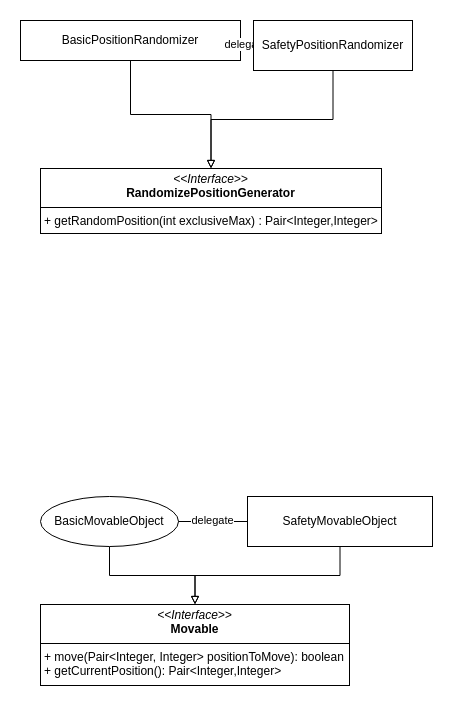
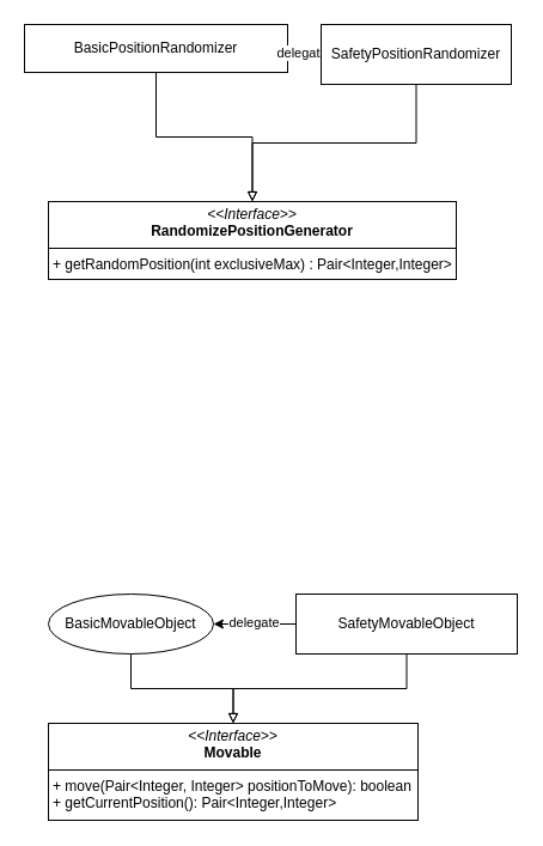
  <mxCell id="0" />
  <mxCell id="1" parent="0" />
  <mxCell id="2" value="&lt;p style=&quot;margin:0px;margin-top:4px;text-align:center;&quot;&gt;&lt;i&gt;&amp;lt;&amp;lt;Interface&amp;gt;&amp;gt;&lt;/i&gt;&lt;br&gt;&lt;b&gt;Movable&lt;/b&gt;&lt;/p&gt;&lt;hr size=&quot;1&quot; style=&quot;border-style:solid;&quot;&gt;&lt;p style=&quot;margin:0px;margin-left:4px;&quot;&gt;+ move(Pair&amp;lt;Integer, Integer&amp;gt; positionToMove): boolean&lt;br&gt;+ getCurrentPosition(): Pair&amp;lt;Integer,Integer&amp;gt;&lt;br&gt;&lt;/p&gt;&lt;hr size=&quot;1&quot; style=&quot;border-style:solid;&quot;&gt;&lt;p style=&quot;margin:0px;margin-left:4px;&quot;&gt;&lt;br&gt;&lt;/p&gt;" style="verticalAlign=top;align=left;overflow=fill;html=1;whiteSpace=wrap;" vertex="1" parent="1"><mxGeometry x="40" y="604" width="309" height="81" as="geometry" /></mxCell>
  <mxCell id="3" style="edgeStyle=orthogonalEdgeStyle;rounded=0;orthogonalLoop=1;jettySize=auto;html=1;exitX=0.5;exitY=1;exitDx=0;exitDy=0;entryX=0.5;entryY=0;entryDx=0;entryDy=0;endArrow=block;endFill=0;" edge="1" parent="1" source="4" target="2"><mxGeometry relative="1" as="geometry" /></mxCell>
  <mxCell id="4" value="BasicMovableObject" style="ellipse;html=1;whiteSpace=wrap;" vertex="1" parent="1"><mxGeometry x="40" y="496" width="138" height="50" as="geometry" /></mxCell>
- <mxCell id="5" style="edgeStyle=orthogonalEdgeStyle;rounded=0;orthogonalLoop=1;jettySize=auto;html=1;exitX=0;exitY=0.5;exitDx=0;exitDy=0;entryX=1;entryY=0.5;entryDx=0;entryDy=0;endArrow=none;" edge="1" parent="1" source="8" target="4"><mxGeometry relative="1" as="geometry" /></mxCell>
+ <mxCell id="5" style="edgeStyle=orthogonalEdgeStyle;rounded=0;orthogonalLoop=1;jettySize=auto;html=1;exitX=0;exitY=0.5;exitDx=0;exitDy=0;entryX=1;entryY=0.5;entryDx=0;entryDy=0;" edge="1" parent="1" source="8" target="4"><mxGeometry relative="1" as="geometry" /></mxCell>
  <mxCell id="6" value="delegate" style="edgeLabel;html=1;align=center;verticalAlign=middle;resizable=0;points=[];" vertex="1" connectable="0" parent="5"><mxGeometry x="0.053" y="-2" relative="1" as="geometry"><mxPoint as="offset" /></mxGeometry></mxCell>
  <mxCell id="7" style="edgeStyle=orthogonalEdgeStyle;rounded=0;orthogonalLoop=1;jettySize=auto;html=1;exitX=0.5;exitY=1;exitDx=0;exitDy=0;entryX=0.5;entryY=0;entryDx=0;entryDy=0;endArrow=block;endFill=0;" edge="1" parent="1" source="8" target="2"><mxGeometry relative="1" as="geometry" /></mxCell>
  <mxCell id="8" value="SafetyMovableObject" style="html=1;whiteSpace=wrap;" vertex="1" parent="1"><mxGeometry x="247" y="496" width="185" height="50" as="geometry" /></mxCell>
  <mxCell id="9" value="&lt;p style=&quot;margin:0px;margin-top:4px;text-align:center;&quot;&gt;&lt;i&gt;&amp;lt;&amp;lt;Interface&amp;gt;&amp;gt;&lt;/i&gt;&lt;br&gt;&lt;b&gt;RandomizePositionGenerator&lt;/b&gt;&lt;/p&gt;&lt;hr size=&quot;1&quot; style=&quot;border-style:solid;&quot;&gt;&lt;p style=&quot;margin:0px;margin-left:4px;&quot;&gt;+ getRandomPosition(int exclusiveMax) : Pair&amp;lt;Integer,Integer&amp;gt;&lt;br&gt;&lt;/p&gt;&lt;hr size=&quot;1&quot; style=&quot;border-style:solid;&quot;&gt;&lt;p style=&quot;margin:0px;margin-left:4px;&quot;&gt;&lt;br&gt;&lt;/p&gt;" style="verticalAlign=top;align=left;overflow=fill;html=1;whiteSpace=wrap;" vertex="1" parent="1"><mxGeometry x="40" y="168" width="341" height="65" as="geometry" /></mxCell>
  <mxCell id="10" style="edgeStyle=orthogonalEdgeStyle;rounded=0;orthogonalLoop=1;jettySize=auto;html=1;exitX=0.5;exitY=1;exitDx=0;exitDy=0;entryX=0.5;entryY=0;entryDx=0;entryDy=0;endArrow=block;endFill=0;" edge="1" parent="1" source="11" target="9"><mxGeometry relative="1" as="geometry" /></mxCell>
  <mxCell id="11" value="BasicPositionRandomizer" style="html=1;whiteSpace=wrap;" vertex="1" parent="1"><mxGeometry x="20" y="20" width="220" height="40" as="geometry" /></mxCell>
  <mxCell id="12" style="edgeStyle=orthogonalEdgeStyle;rounded=0;orthogonalLoop=1;jettySize=auto;html=1;exitX=0;exitY=0.5;exitDx=0;exitDy=0;entryX=1;entryY=0.5;entryDx=0;entryDy=0;" edge="1" parent="1" source="15" target="11"><mxGeometry relative="1" as="geometry" /></mxCell>
  <mxCell id="13" value="delegate" style="edgeLabel;html=1;align=center;verticalAlign=middle;resizable=0;points=[];" vertex="1" connectable="0" parent="12"><mxGeometry x="0.053" y="-2" relative="1" as="geometry"><mxPoint as="offset" /></mxGeometry></mxCell>
  <mxCell id="14" style="edgeStyle=orthogonalEdgeStyle;rounded=0;orthogonalLoop=1;jettySize=auto;html=1;exitX=0.5;exitY=1;exitDx=0;exitDy=0;entryX=0.5;entryY=0;entryDx=0;entryDy=0;endArrow=block;endFill=0;" edge="1" parent="1" source="15" target="9"><mxGeometry relative="1" as="geometry" /></mxCell>
- <mxCell id="15" value="SafetyPositionRandomizer" style="html=1;whiteSpace=wrap;" vertex="1" parent="1"><mxGeometry x="253" y="20" width="159" height="50" as="geometry" /></mxCell>
+ <mxCell id="15" value="SafetyPositionRandomizer" style="html=1;whiteSpace=wrap;" vertex="1" parent="1"><mxGeometry x="268" y="20" width="159" height="50" as="geometry" /></mxCell>
